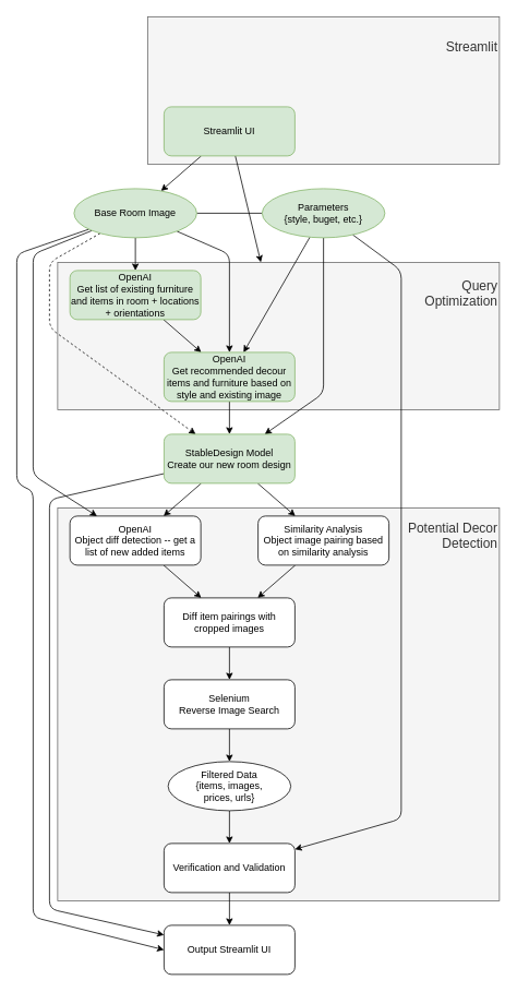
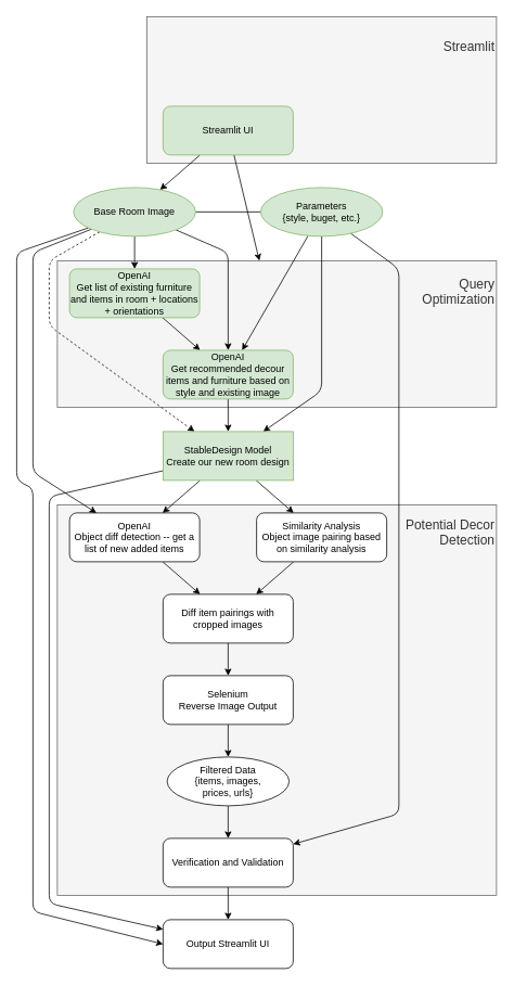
  <mxCell id="0" />
  <mxCell id="1" parent="0" />
  <mxCell id="2" value="&lt;span style=&quot;font-size: 16px;&quot;&gt;Potential&amp;nbsp;&lt;/span&gt;&lt;span style=&quot;font-size: 16px; background-color: transparent;&quot;&gt;Decor&lt;/span&gt;&lt;div&gt;&lt;span style=&quot;font-size: 16px;&quot;&gt;Detection&lt;/span&gt;&lt;br&gt;&lt;div&gt;&lt;font style=&quot;font-size: 16px;&quot;&gt;&lt;br&gt;&lt;/font&gt;&lt;/div&gt;&lt;div&gt;&lt;font style=&quot;font-size: 16px;&quot;&gt;&lt;br&gt;&lt;/font&gt;&lt;/div&gt;&lt;div&gt;&lt;font style=&quot;font-size: 16px;&quot;&gt;&lt;br&gt;&lt;/font&gt;&lt;/div&gt;&lt;div&gt;&lt;font style=&quot;font-size: 16px;&quot;&gt;&lt;br&gt;&lt;/font&gt;&lt;/div&gt;&lt;div&gt;&lt;font style=&quot;font-size: 16px;&quot;&gt;&lt;br&gt;&lt;/font&gt;&lt;/div&gt;&lt;div&gt;&lt;font style=&quot;font-size: 16px;&quot;&gt;&lt;br&gt;&lt;/font&gt;&lt;/div&gt;&lt;div&gt;&lt;font style=&quot;font-size: 16px;&quot;&gt;&lt;br&gt;&lt;/font&gt;&lt;/div&gt;&lt;div&gt;&lt;font style=&quot;font-size: 16px;&quot;&gt;&lt;br&gt;&lt;/font&gt;&lt;/div&gt;&lt;div&gt;&lt;font style=&quot;font-size: 16px;&quot;&gt;&lt;br&gt;&lt;/font&gt;&lt;/div&gt;&lt;div&gt;&lt;font style=&quot;font-size: 16px;&quot;&gt;&lt;br&gt;&lt;/font&gt;&lt;/div&gt;&lt;div&gt;&lt;font style=&quot;font-size: 16px;&quot;&gt;&lt;br&gt;&lt;/font&gt;&lt;/div&gt;&lt;div&gt;&lt;font style=&quot;font-size: 16px;&quot;&gt;&lt;br&gt;&lt;/font&gt;&lt;/div&gt;&lt;div&gt;&lt;font style=&quot;font-size: 16px;&quot;&gt;&lt;br&gt;&lt;/font&gt;&lt;/div&gt;&lt;div&gt;&lt;font style=&quot;font-size: 16px;&quot;&gt;&lt;br&gt;&lt;/font&gt;&lt;/div&gt;&lt;div&gt;&lt;font style=&quot;font-size: 16px;&quot;&gt;&lt;br&gt;&lt;/font&gt;&lt;/div&gt;&lt;div&gt;&lt;font style=&quot;font-size: 16px;&quot;&gt;&lt;br&gt;&lt;/font&gt;&lt;/div&gt;&lt;div&gt;&lt;font style=&quot;font-size: 16px;&quot;&gt;&lt;br&gt;&lt;/font&gt;&lt;/div&gt;&lt;div&gt;&lt;font style=&quot;font-size: 16px;&quot;&gt;&lt;br&gt;&lt;/font&gt;&lt;/div&gt;&lt;div&gt;&lt;font style=&quot;font-size: 16px;&quot;&gt;&lt;br&gt;&lt;/font&gt;&lt;/div&gt;&lt;div&gt;&lt;br&gt;&lt;/div&gt;&lt;div&gt;&lt;font style=&quot;font-size: 16px;&quot;&gt;&lt;br&gt;&lt;/font&gt;&lt;/div&gt;&lt;div&gt;&lt;br&gt;&lt;/div&gt;&lt;/div&gt;" style="whiteSpace=wrap;html=1;align=right;fillColor=#f5f5f5;strokeColor=#666666;fontColor=#333333;" vertex="1" parent="1"><mxGeometry x="70" y="620" width="540" height="480" as="geometry" /></mxCell>
  <mxCell id="3" value="&lt;span style=&quot;font-size: 16px;&quot;&gt;Streamlit&lt;/span&gt;&lt;br&gt;&lt;div&gt;&lt;font style=&quot;font-size: 16px;&quot;&gt;&lt;br&gt;&lt;/font&gt;&lt;/div&gt;&lt;div&gt;&lt;font style=&quot;font-size: 16px;&quot;&gt;&lt;br&gt;&lt;/font&gt;&lt;/div&gt;&lt;div&gt;&lt;font style=&quot;font-size: 16px;&quot;&gt;&lt;br&gt;&lt;/font&gt;&lt;/div&gt;&lt;div&gt;&lt;br&gt;&lt;/div&gt;&lt;div&gt;&lt;font style=&quot;font-size: 16px;&quot;&gt;&lt;br&gt;&lt;/font&gt;&lt;/div&gt;&lt;div&gt;&lt;br&gt;&lt;/div&gt;" style="whiteSpace=wrap;html=1;align=right;fillColor=#f5f5f5;strokeColor=#666666;fontColor=#333333;" vertex="1" parent="1"><mxGeometry x="180" y="20" width="430" height="180" as="geometry" /></mxCell>
  <mxCell id="4" value="&lt;font style=&quot;font-size: 16px;&quot;&gt;Query&lt;/font&gt;&lt;div&gt;&lt;font style=&quot;font-size: 16px;&quot;&gt;Optimization&lt;/font&gt;&lt;/div&gt;&lt;div&gt;&lt;font style=&quot;font-size: 16px;&quot;&gt;&lt;br&gt;&lt;/font&gt;&lt;/div&gt;&lt;div&gt;&lt;font style=&quot;font-size: 16px;&quot;&gt;&lt;br&gt;&lt;/font&gt;&lt;/div&gt;&lt;div&gt;&lt;font style=&quot;font-size: 16px;&quot;&gt;&lt;br&gt;&lt;/font&gt;&lt;/div&gt;&lt;div&gt;&lt;br&gt;&lt;/div&gt;&lt;div&gt;&lt;font style=&quot;font-size: 16px;&quot;&gt;&lt;br&gt;&lt;/font&gt;&lt;/div&gt;&lt;div&gt;&lt;br&gt;&lt;/div&gt;" style="whiteSpace=wrap;html=1;align=right;fillColor=#f5f5f5;strokeColor=#666666;fontColor=#333333;" vertex="1" parent="1"><mxGeometry x="70" y="320" width="540" height="180" as="geometry" /></mxCell>
  <mxCell id="5" style="edgeStyle=none;html=1;endArrow=none;endFill=0;" parent="1" source="9" target="18" edge="1"><mxGeometry relative="1" as="geometry" /></mxCell>
  <mxCell id="6" style="edgeStyle=none;html=1;" parent="1" source="9" target="22" edge="1"><mxGeometry relative="1" as="geometry" /></mxCell>
  <mxCell id="7" style="edgeStyle=none;html=1;" parent="1" source="9" target="26" edge="1"><mxGeometry relative="1" as="geometry"><Array as="points"><mxPoint x="395" y="480" /></Array></mxGeometry></mxCell>
  <mxCell id="8" style="edgeStyle=none;html=1;" parent="1" source="9" target="38" edge="1"><mxGeometry relative="1" as="geometry"><Array as="points"><mxPoint x="490" y="330" /><mxPoint x="490" y="1000" /></Array></mxGeometry></mxCell>
  <mxCell id="9" value="Parameters&lt;div&gt;{style, buget, etc.}&lt;/div&gt;" style="ellipse;whiteSpace=wrap;html=1;fillColor=#d5e8d4;strokeColor=#82b366;" parent="1" vertex="1"><mxGeometry x="320" y="230" width="150" height="60" as="geometry" /></mxCell>
  <mxCell id="10" style="edgeStyle=none;html=1;" parent="1" source="12" target="18" edge="1"><mxGeometry relative="1" as="geometry" /></mxCell>
  <mxCell id="11" style="edgeStyle=none;html=1;" parent="1" source="12" target="4" edge="1"><mxGeometry relative="1" as="geometry" /></mxCell>
  <mxCell id="12" value="Streamlit UI" style="rounded=1;whiteSpace=wrap;html=1;fillColor=#d5e8d4;strokeColor=#82b366;" parent="1" vertex="1"><mxGeometry x="200" y="130" width="160" height="60" as="geometry" /></mxCell>
  <mxCell id="13" style="edgeStyle=none;html=1;" parent="1" source="18" target="20" edge="1"><mxGeometry relative="1" as="geometry" /></mxCell>
  <mxCell id="14" style="edgeStyle=none;html=1;dashed=1;" parent="1" source="18" target="26" edge="1"><mxGeometry relative="1" as="geometry"><Array as="points"><mxPoint x="60" y="320" /><mxPoint x="60" y="400" /></Array></mxGeometry></mxCell>
  <mxCell id="15" style="edgeStyle=none;html=1;" parent="1" source="18" target="22" edge="1"><mxGeometry relative="1" as="geometry"><Array as="points"><mxPoint x="280" y="310" /></Array></mxGeometry></mxCell>
  <mxCell id="16" style="edgeStyle=none;html=1;" parent="1" source="18" target="28" edge="1"><mxGeometry relative="1" as="geometry"><Array as="points"><mxPoint x="40" y="310" /><mxPoint x="40" y="580" /></Array></mxGeometry></mxCell>
  <mxCell id="17" style="edgeStyle=none;html=1;entryX=0;entryY=0.5;entryDx=0;entryDy=0;" parent="1" source="18" target="39" edge="1"><mxGeometry relative="1" as="geometry"><Array as="points"><mxPoint x="20" y="310" /><mxPoint x="20" y="590" /><mxPoint x="40" y="600" /><mxPoint x="40" y="1120" /></Array></mxGeometry></mxCell>
  <mxCell id="18" value="Base Room Image" style="ellipse;whiteSpace=wrap;html=1;fillColor=#d5e8d4;strokeColor=#82b366;" parent="1" vertex="1"><mxGeometry x="90" y="230" width="150" height="60" as="geometry" /></mxCell>
  <mxCell id="19" style="edgeStyle=none;html=1;" parent="1" source="20" target="22" edge="1"><mxGeometry relative="1" as="geometry" /></mxCell>
  <mxCell id="20" value="OpenAI&lt;div&gt;Get list of existing furniture and items in room + locations + orientations&lt;/div&gt;" style="rounded=1;whiteSpace=wrap;html=1;fillColor=#d5e8d4;strokeColor=#82b366;" parent="1" vertex="1"><mxGeometry x="85" y="330" width="160" height="60" as="geometry" /></mxCell>
  <mxCell id="21" style="edgeStyle=none;html=1;" parent="1" source="22" target="26" edge="1"><mxGeometry relative="1" as="geometry" /></mxCell>
  <mxCell id="22" value="OpenAI&lt;div&gt;Get recommended decour items and furniture based on style and existing image&lt;/div&gt;" style="rounded=1;whiteSpace=wrap;html=1;fillColor=#d5e8d4;strokeColor=#82b366;" parent="1" vertex="1"><mxGeometry x="200" y="430" width="160" height="60" as="geometry" /></mxCell>
  <mxCell id="23" style="edgeStyle=none;html=1;" parent="1" source="26" target="28" edge="1"><mxGeometry relative="1" as="geometry" /></mxCell>
  <mxCell id="24" style="edgeStyle=none;html=1;" parent="1" source="26" target="30" edge="1"><mxGeometry relative="1" as="geometry" /></mxCell>
  <mxCell id="25" style="edgeStyle=none;html=1;" parent="1" source="26" target="39" edge="1"><mxGeometry relative="1" as="geometry"><Array as="points"><mxPoint x="60" y="610" /><mxPoint x="60" y="1110" /></Array></mxGeometry></mxCell>
- <mxCell id="26" value="StableDesign Model&lt;div&gt;Create our new room design&lt;/div&gt;" style="rounded=1;whiteSpace=wrap;html=1;fillColor=#d5e8d4;strokeColor=#82b366;" parent="1" vertex="1"><mxGeometry x="200" y="530" width="160" height="60" as="geometry" /></mxCell>
+ <mxCell id="26" value="StableDesign Model&lt;div&gt;Create our new room design&lt;/div&gt;" style="whiteSpace=wrap;html=1;fillColor=#d5e8d4;strokeColor=#82b366;rounded=0;" parent="1" vertex="1"><mxGeometry x="200" y="530" width="160" height="60" as="geometry" /></mxCell>
  <mxCell id="27" style="edgeStyle=none;html=1;" parent="1" source="28" target="32" edge="1"><mxGeometry relative="1" as="geometry" /></mxCell>
  <mxCell id="28" value="OpenAI&lt;div&gt;Object diff detection -- get a list of new added items&lt;/div&gt;" style="rounded=1;whiteSpace=wrap;html=1;" parent="1" vertex="1"><mxGeometry x="85" y="630" width="160" height="60" as="geometry" /></mxCell>
  <mxCell id="29" style="edgeStyle=none;html=1;" parent="1" source="30" target="32" edge="1"><mxGeometry relative="1" as="geometry" /></mxCell>
  <mxCell id="30" value="&lt;div&gt;Similarity Analysis&lt;/div&gt;Object image pairing based on similarity analysis" style="rounded=1;whiteSpace=wrap;html=1;" parent="1" vertex="1"><mxGeometry x="315" y="630" width="160" height="60" as="geometry" /></mxCell>
  <mxCell id="31" style="edgeStyle=none;html=1;" parent="1" source="32" target="34" edge="1"><mxGeometry relative="1" as="geometry" /></mxCell>
  <mxCell id="32" value="&lt;div&gt;&lt;span style=&quot;background-color: transparent;&quot;&gt;Diff item pairings with cropped images&lt;/span&gt;&lt;br&gt;&lt;/div&gt;&lt;div&gt;&lt;/div&gt;" style="rounded=1;whiteSpace=wrap;html=1;" parent="1" vertex="1"><mxGeometry x="200" y="730" width="160" height="60" as="geometry" /></mxCell>
  <mxCell id="33" style="edgeStyle=none;html=1;" parent="1" source="34" target="36" edge="1"><mxGeometry relative="1" as="geometry" /></mxCell>
- <mxCell id="34" value="&lt;div&gt;Selenium&lt;/div&gt;Reverse Image Search&lt;div&gt;&lt;/div&gt;" style="rounded=1;whiteSpace=wrap;html=1;" parent="1" vertex="1"><mxGeometry x="200" y="830" width="160" height="60" as="geometry" /></mxCell>
+ <mxCell id="34" value="&lt;div&gt;Selenium&lt;/div&gt;Reverse Image Output&lt;div&gt;&lt;/div&gt;" style="rounded=1;whiteSpace=wrap;html=1;" parent="1" vertex="1"><mxGeometry x="200" y="830" width="160" height="60" as="geometry" /></mxCell>
  <mxCell id="35" style="edgeStyle=none;html=1;" parent="1" source="36" target="38" edge="1"><mxGeometry relative="1" as="geometry" /></mxCell>
  <mxCell id="36" value="Filtered Data&lt;div&gt;{items, images,&lt;/div&gt;&lt;div&gt;prices, urls}&lt;/div&gt;" style="ellipse;whiteSpace=wrap;html=1;" parent="1" vertex="1"><mxGeometry x="205" y="930" width="150" height="60" as="geometry" /></mxCell>
  <mxCell id="37" style="edgeStyle=none;html=1;" parent="1" source="38" target="39" edge="1"><mxGeometry relative="1" as="geometry" /></mxCell>
  <mxCell id="38" value="Verification and Validation&lt;div&gt;&lt;/div&gt;&lt;div&gt;&lt;/div&gt;" style="rounded=1;whiteSpace=wrap;html=1;" parent="1" vertex="1"><mxGeometry x="200" y="1030" width="160" height="60" as="geometry" /></mxCell>
  <mxCell id="39" value="Output Streamlit UI&lt;div&gt;&lt;/div&gt;&lt;div&gt;&lt;/div&gt;" style="rounded=1;whiteSpace=wrap;html=1;" parent="1" vertex="1"><mxGeometry x="200" y="1130" width="160" height="60" as="geometry" /></mxCell>
